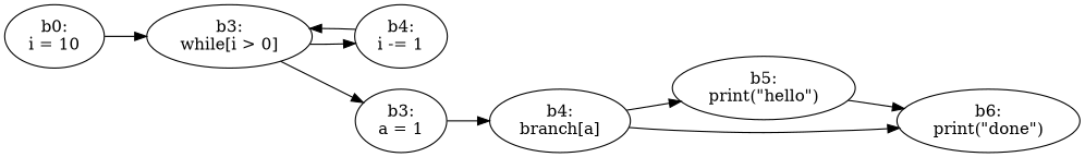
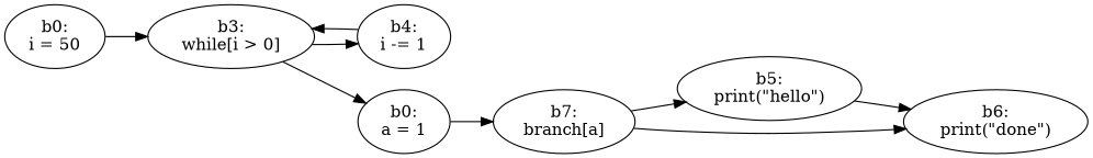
  digraph {
    rankdir=LR
-   n1 [label="b0:\ni = 10\n"]
+   n1 [label="b0:\ni = 50\n"]
    n2 [label="b3:\nwhile[i > 0]\n"]
    n3 [label="b4:\ni -= 1\n"]
-   n4 [label="b3:\na = 1\n"]
-   n5 [label="b4:\nbranch[a]\n"]
+   n4 [label="b0:\na = 1\n"]
+   n5 [label="b7:\nbranch[a]\n"]
    n6 [label="b5:\nprint(\"hello\")\n"]
    n7 [label="b6:\nprint(\"done\")\n"]
    n1 -> n2
    n2 -> n3
    n2 -> n4
    n3 -> n2
    n4 -> n5
    n5 -> n6
    n5 -> n7
    n6 -> n7
  }
